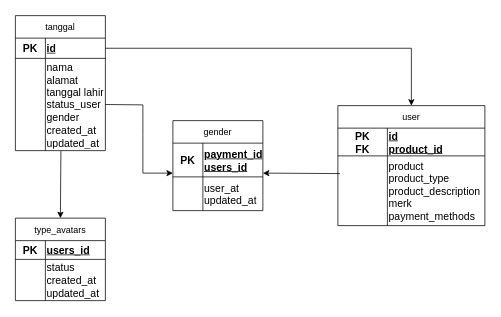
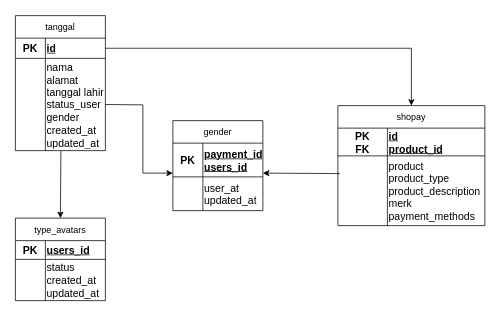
  <mxCell id="0" />
  <mxCell id="1" parent="0" />
  <mxCell id="2" value="tanggal" style="shape=table;startSize=30;container=1;collapsible=0;childLayout=tableLayout;" vertex="1" parent="1"><mxGeometry x="20" y="20" width="120" height="180" as="geometry" /></mxCell>
  <mxCell id="3" value="" style="shape=tableRow;horizontal=0;startSize=0;swimlaneHead=0;swimlaneBody=0;strokeColor=inherit;top=0;left=0;bottom=0;right=0;collapsible=0;dropTarget=0;fillColor=none;points=[[0,0.5],[1,0.5]];portConstraint=eastwest;" vertex="1" parent="2"><mxGeometry y="30" width="120" height="27" as="geometry" /></mxCell>
  <mxCell id="4" value="&lt;b&gt;&lt;font style=&quot;font-size: 14px;&quot;&gt;PK&lt;/font&gt;&lt;/b&gt;" style="shape=partialRectangle;html=1;whiteSpace=wrap;connectable=0;strokeColor=inherit;overflow=hidden;fillColor=none;top=0;left=0;bottom=0;right=0;pointerEvents=1;" vertex="1" parent="3"><mxGeometry width="40" height="27" as="geometry"><mxRectangle width="40" height="27" as="alternateBounds" /></mxGeometry></mxCell>
  <mxCell id="5" value="&lt;b&gt;&lt;u&gt;&lt;font style=&quot;font-size: 14px;&quot;&gt;id&lt;/font&gt;&lt;/u&gt;&lt;/b&gt;" style="shape=partialRectangle;html=1;whiteSpace=wrap;connectable=0;strokeColor=inherit;overflow=hidden;fillColor=none;top=0;left=0;bottom=0;right=0;pointerEvents=1;align=left;" vertex="1" parent="3"><mxGeometry x="40" width="80" height="27" as="geometry"><mxRectangle width="80" height="27" as="alternateBounds" /></mxGeometry></mxCell>
  <mxCell id="6" value="" style="shape=tableRow;horizontal=0;startSize=0;swimlaneHead=0;swimlaneBody=0;strokeColor=inherit;top=0;left=0;bottom=0;right=0;collapsible=0;dropTarget=0;fillColor=none;points=[[0,0.5],[1,0.5]];portConstraint=eastwest;" vertex="1" parent="2"><mxGeometry y="57" width="120" height="123" as="geometry" /></mxCell>
  <mxCell id="7" value="" style="shape=partialRectangle;html=1;whiteSpace=wrap;connectable=0;strokeColor=inherit;overflow=hidden;fillColor=none;top=0;left=0;bottom=0;right=0;pointerEvents=1;" vertex="1" parent="6"><mxGeometry width="40" height="123" as="geometry"><mxRectangle width="40" height="123" as="alternateBounds" /></mxGeometry></mxCell>
  <mxCell id="8" value="&lt;div style=&quot;font-size: 14px;&quot;&gt;&lt;div style=&quot;&quot;&gt;&lt;span style=&quot;background-color: initial;&quot;&gt;nama&lt;/span&gt;&lt;/div&gt;&lt;span style=&quot;background-color: initial;&quot;&gt;&lt;div style=&quot;&quot;&gt;&lt;span style=&quot;background-color: initial;&quot;&gt;alamat&lt;/span&gt;&lt;/div&gt;&lt;/span&gt;&lt;span style=&quot;background-color: initial;&quot;&gt;&lt;div style=&quot;&quot;&gt;&lt;span style=&quot;background-color: initial;&quot;&gt;tanggal lahir&lt;/span&gt;&lt;/div&gt;&lt;/span&gt;&lt;span style=&quot;background-color: initial;&quot;&gt;&lt;div style=&quot;&quot;&gt;&lt;span style=&quot;background-color: initial;&quot;&gt;status_user&lt;/span&gt;&lt;/div&gt;&lt;/span&gt;&lt;span style=&quot;background-color: initial;&quot;&gt;&lt;div style=&quot;&quot;&gt;&lt;span style=&quot;background-color: initial;&quot;&gt;gender&lt;/span&gt;&lt;/div&gt;&lt;/span&gt;&lt;span style=&quot;background-color: initial;&quot;&gt;&lt;div style=&quot;&quot;&gt;&lt;span style=&quot;background-color: initial;&quot;&gt;created_at&lt;/span&gt;&lt;/div&gt;&lt;/span&gt;&lt;span style=&quot;background-color: initial;&quot;&gt;&lt;div style=&quot;&quot;&gt;&lt;span style=&quot;background-color: initial;&quot;&gt;updated_at&lt;/span&gt;&lt;/div&gt;&lt;/span&gt;&lt;/div&gt;" style="shape=partialRectangle;html=1;whiteSpace=wrap;connectable=0;strokeColor=inherit;overflow=hidden;fillColor=none;top=0;left=0;bottom=0;right=0;pointerEvents=1;align=left;" vertex="1" parent="6"><mxGeometry x="40" width="80" height="123" as="geometry"><mxRectangle width="80" height="123" as="alternateBounds" /></mxGeometry></mxCell>
- <mxCell id="9" value="user" style="shape=table;startSize=30;container=1;collapsible=0;childLayout=tableLayout;" vertex="1" parent="1"><mxGeometry x="450" y="140" width="196" height="160" as="geometry" /></mxCell>
+ <mxCell id="9" value="shopay" style="shape=table;startSize=30;container=1;collapsible=0;childLayout=tableLayout;" vertex="1" parent="1"><mxGeometry x="450" y="140" width="196" height="160" as="geometry" /></mxCell>
  <mxCell id="10" value="" style="shape=tableRow;horizontal=0;startSize=0;swimlaneHead=0;swimlaneBody=0;strokeColor=inherit;top=0;left=0;bottom=0;right=0;collapsible=0;dropTarget=0;fillColor=none;points=[[0,0.5],[1,0.5]];portConstraint=eastwest;" vertex="1" parent="9"><mxGeometry y="30" width="196" height="37" as="geometry" /></mxCell>
  <mxCell id="11" value="&lt;b style=&quot;font-size: 14px;&quot;&gt;&lt;font style=&quot;font-size: 14px;&quot;&gt;PK&lt;/font&gt;&lt;/b&gt;&lt;div style=&quot;font-size: 14px;&quot;&gt;&lt;b style=&quot;&quot;&gt;&lt;font style=&quot;font-size: 14px;&quot;&gt;FK&lt;/font&gt;&lt;/b&gt;&lt;/div&gt;" style="shape=partialRectangle;html=1;whiteSpace=wrap;connectable=0;strokeColor=inherit;overflow=hidden;fillColor=none;top=0;left=0;bottom=0;right=0;pointerEvents=1;" vertex="1" parent="10"><mxGeometry width="66" height="37" as="geometry"><mxRectangle width="66" height="37" as="alternateBounds" /></mxGeometry></mxCell>
  <mxCell id="12" value="&lt;b&gt;&lt;u&gt;&lt;font style=&quot;font-size: 14px;&quot;&gt;id&lt;/font&gt;&lt;/u&gt;&lt;/b&gt;&lt;div&gt;&lt;b&gt;&lt;u&gt;&lt;font style=&quot;font-size: 14px;&quot;&gt;product_id&lt;/font&gt;&lt;/u&gt;&lt;/b&gt;&lt;/div&gt;" style="shape=partialRectangle;html=1;whiteSpace=wrap;connectable=0;strokeColor=inherit;overflow=hidden;fillColor=none;top=0;left=0;bottom=0;right=0;pointerEvents=1;align=left;" vertex="1" parent="10"><mxGeometry x="66" width="130" height="37" as="geometry"><mxRectangle width="130" height="37" as="alternateBounds" /></mxGeometry></mxCell>
  <mxCell id="13" value="" style="shape=tableRow;horizontal=0;startSize=0;swimlaneHead=0;swimlaneBody=0;strokeColor=inherit;top=0;left=0;bottom=0;right=0;collapsible=0;dropTarget=0;fillColor=none;points=[[0,0.5],[1,0.5]];portConstraint=eastwest;" vertex="1" parent="9"><mxGeometry y="67" width="196" height="93" as="geometry" /></mxCell>
  <mxCell id="14" value="" style="shape=partialRectangle;html=1;whiteSpace=wrap;connectable=0;strokeColor=inherit;overflow=hidden;fillColor=none;top=0;left=0;bottom=0;right=0;pointerEvents=1;" vertex="1" parent="13"><mxGeometry width="66" height="93" as="geometry"><mxRectangle width="66" height="93" as="alternateBounds" /></mxGeometry></mxCell>
  <mxCell id="15" value="&lt;div style=&quot;font-size: 14px;&quot;&gt;&lt;div style=&quot;&quot;&gt;product&lt;/div&gt;&lt;div style=&quot;&quot;&gt;product_type&lt;/div&gt;&lt;div style=&quot;&quot;&gt;product_description&lt;/div&gt;&lt;div style=&quot;&quot;&gt;merk&lt;/div&gt;&lt;div style=&quot;&quot;&gt;payment_methods&lt;/div&gt;&lt;/div&gt;" style="shape=partialRectangle;html=1;whiteSpace=wrap;connectable=0;strokeColor=inherit;overflow=hidden;fillColor=none;top=0;left=0;bottom=0;right=0;pointerEvents=1;align=left;" vertex="1" parent="13"><mxGeometry x="66" width="130" height="93" as="geometry"><mxRectangle width="130" height="93" as="alternateBounds" /></mxGeometry></mxCell>
  <mxCell id="16" value="type_avatars" style="shape=table;startSize=30;container=1;collapsible=0;childLayout=tableLayout;" vertex="1" parent="1"><mxGeometry x="20" y="290" width="120" height="110" as="geometry" /></mxCell>
  <mxCell id="17" value="" style="shape=tableRow;horizontal=0;startSize=0;swimlaneHead=0;swimlaneBody=0;strokeColor=inherit;top=0;left=0;bottom=0;right=0;collapsible=0;dropTarget=0;fillColor=none;points=[[0,0.5],[1,0.5]];portConstraint=eastwest;" vertex="1" parent="16"><mxGeometry y="30" width="120" height="25" as="geometry" /></mxCell>
  <mxCell id="18" value="&lt;b&gt;&lt;font style=&quot;font-size: 14px;&quot;&gt;PK&lt;/font&gt;&lt;/b&gt;" style="shape=partialRectangle;html=1;whiteSpace=wrap;connectable=0;strokeColor=inherit;overflow=hidden;fillColor=none;top=0;left=0;bottom=0;right=0;pointerEvents=1;" vertex="1" parent="17"><mxGeometry width="40" height="25" as="geometry"><mxRectangle width="40" height="25" as="alternateBounds" /></mxGeometry></mxCell>
  <mxCell id="19" value="&lt;b&gt;&lt;u&gt;&lt;font style=&quot;font-size: 14px;&quot;&gt;users_id&lt;/font&gt;&lt;/u&gt;&lt;/b&gt;" style="shape=partialRectangle;html=1;whiteSpace=wrap;connectable=0;strokeColor=inherit;overflow=hidden;fillColor=none;top=0;left=0;bottom=0;right=0;pointerEvents=1;align=left;" vertex="1" parent="17"><mxGeometry x="40" width="80" height="25" as="geometry"><mxRectangle width="80" height="25" as="alternateBounds" /></mxGeometry></mxCell>
  <mxCell id="20" value="" style="shape=tableRow;horizontal=0;startSize=0;swimlaneHead=0;swimlaneBody=0;strokeColor=inherit;top=0;left=0;bottom=0;right=0;collapsible=0;dropTarget=0;fillColor=none;points=[[0,0.5],[1,0.5]];portConstraint=eastwest;" vertex="1" parent="16"><mxGeometry y="55" width="120" height="55" as="geometry" /></mxCell>
  <mxCell id="21" value="" style="shape=partialRectangle;html=1;whiteSpace=wrap;connectable=0;strokeColor=inherit;overflow=hidden;fillColor=none;top=0;left=0;bottom=0;right=0;pointerEvents=1;" vertex="1" parent="20"><mxGeometry width="40" height="55" as="geometry"><mxRectangle width="40" height="55" as="alternateBounds" /></mxGeometry></mxCell>
  <mxCell id="22" value="&lt;div style=&quot;font-size: 14px;&quot;&gt;&lt;div style=&quot;&quot;&gt;status&lt;/div&gt;&lt;div style=&quot;&quot;&gt;created_at&lt;/div&gt;&lt;div style=&quot;&quot;&gt;updated_at&lt;/div&gt;&lt;/div&gt;" style="shape=partialRectangle;html=1;whiteSpace=wrap;connectable=0;strokeColor=inherit;overflow=hidden;fillColor=none;top=0;left=0;bottom=0;right=0;pointerEvents=1;align=left;" vertex="1" parent="20"><mxGeometry x="40" width="80" height="55" as="geometry"><mxRectangle width="80" height="55" as="alternateBounds" /></mxGeometry></mxCell>
  <mxCell id="23" value="gender" style="shape=table;startSize=30;container=1;collapsible=0;childLayout=tableLayout;" vertex="1" parent="1"><mxGeometry x="230" y="160" width="120" height="120" as="geometry" /></mxCell>
  <mxCell id="24" value="" style="shape=tableRow;horizontal=0;startSize=0;swimlaneHead=0;swimlaneBody=0;strokeColor=inherit;top=0;left=0;bottom=0;right=0;collapsible=0;dropTarget=0;fillColor=none;points=[[0,0.5],[1,0.5]];portConstraint=eastwest;" vertex="1" parent="23"><mxGeometry y="30" width="120" height="45" as="geometry" /></mxCell>
  <mxCell id="25" value="&lt;b&gt;&lt;font style=&quot;font-size: 14px;&quot;&gt;PK&lt;/font&gt;&lt;/b&gt;" style="shape=partialRectangle;html=1;whiteSpace=wrap;connectable=0;strokeColor=inherit;overflow=hidden;fillColor=none;top=0;left=0;bottom=0;right=0;pointerEvents=1;" vertex="1" parent="24"><mxGeometry width="40" height="45" as="geometry"><mxRectangle width="40" height="45" as="alternateBounds" /></mxGeometry></mxCell>
  <mxCell id="26" value="&lt;div&gt;&lt;b&gt;&lt;u&gt;&lt;font style=&quot;font-size: 14px;&quot;&gt;payment_id&lt;/font&gt;&lt;/u&gt;&lt;/b&gt;&lt;/div&gt;&lt;b&gt;&lt;u&gt;&lt;font style=&quot;font-size: 14px;&quot;&gt;users_id&lt;/font&gt;&lt;/u&gt;&lt;/b&gt;" style="shape=partialRectangle;html=1;whiteSpace=wrap;connectable=0;strokeColor=inherit;overflow=hidden;fillColor=none;top=0;left=0;bottom=0;right=0;pointerEvents=1;align=left;" vertex="1" parent="24"><mxGeometry x="40" width="80" height="45" as="geometry"><mxRectangle width="80" height="45" as="alternateBounds" /></mxGeometry></mxCell>
  <mxCell id="27" value="" style="shape=tableRow;horizontal=0;startSize=0;swimlaneHead=0;swimlaneBody=0;strokeColor=inherit;top=0;left=0;bottom=0;right=0;collapsible=0;dropTarget=0;fillColor=none;points=[[0,0.5],[1,0.5]];portConstraint=eastwest;" vertex="1" parent="23"><mxGeometry y="75" width="120" height="45" as="geometry" /></mxCell>
  <mxCell id="28" value="" style="shape=partialRectangle;html=1;whiteSpace=wrap;connectable=0;strokeColor=inherit;overflow=hidden;fillColor=none;top=0;left=0;bottom=0;right=0;pointerEvents=1;" vertex="1" parent="27"><mxGeometry width="40" height="45" as="geometry"><mxRectangle width="40" height="45" as="alternateBounds" /></mxGeometry></mxCell>
  <mxCell id="29" value="&lt;div style=&quot;font-size: 14px;&quot;&gt;&lt;div style=&quot;&quot;&gt;&lt;span style=&quot;background-color: initial;&quot;&gt;user_at&lt;/span&gt;&lt;br&gt;&lt;/div&gt;&lt;div style=&quot;&quot;&gt;updated_at&lt;/div&gt;&lt;/div&gt;" style="shape=partialRectangle;html=1;whiteSpace=wrap;connectable=0;strokeColor=inherit;overflow=hidden;fillColor=none;top=0;left=0;bottom=0;right=0;pointerEvents=1;align=left;" vertex="1" parent="27"><mxGeometry x="40" width="80" height="45" as="geometry"><mxRectangle width="80" height="45" as="alternateBounds" /></mxGeometry></mxCell>
  <mxCell id="30" value="" style="endArrow=classic;html=1;rounded=0;exitX=0.506;exitY=1.005;exitDx=0;exitDy=0;exitPerimeter=0;entryX=0.5;entryY=0;entryDx=0;entryDy=0;" edge="1" parent="1" source="6" target="16"><mxGeometry width="50" height="50" relative="1" as="geometry"><mxPoint x="310" y="280" as="sourcePoint" /><mxPoint x="360" y="230" as="targetPoint" /></mxGeometry></mxCell>
  <mxCell id="31" style="edgeStyle=orthogonalEdgeStyle;rounded=0;orthogonalLoop=1;jettySize=auto;html=1;exitX=1;exitY=0.5;exitDx=0;exitDy=0;entryX=0.5;entryY=0;entryDx=0;entryDy=0;" edge="1" parent="1" source="3" target="9"><mxGeometry relative="1" as="geometry" /></mxCell>
  <mxCell id="32" value="" style="endArrow=classic;html=1;rounded=0;exitX=1;exitY=0.5;exitDx=0;exitDy=0;" edge="1" parent="1" source="6"><mxGeometry width="50" height="50" relative="1" as="geometry"><mxPoint x="310" y="280" as="sourcePoint" /><mxPoint x="230" y="230" as="targetPoint" /><Array as="points"><mxPoint x="190" y="139" /><mxPoint x="190" y="180" /><mxPoint x="190" y="230" /></Array></mxGeometry></mxCell>
  <mxCell id="33" value="" style="endArrow=classic;html=1;rounded=0;exitX=0.014;exitY=0.254;exitDx=0;exitDy=0;exitPerimeter=0;" edge="1" parent="1" source="13"><mxGeometry width="50" height="50" relative="1" as="geometry"><mxPoint x="450" y="227" as="sourcePoint" /><mxPoint x="350" y="230" as="targetPoint" /></mxGeometry></mxCell>
